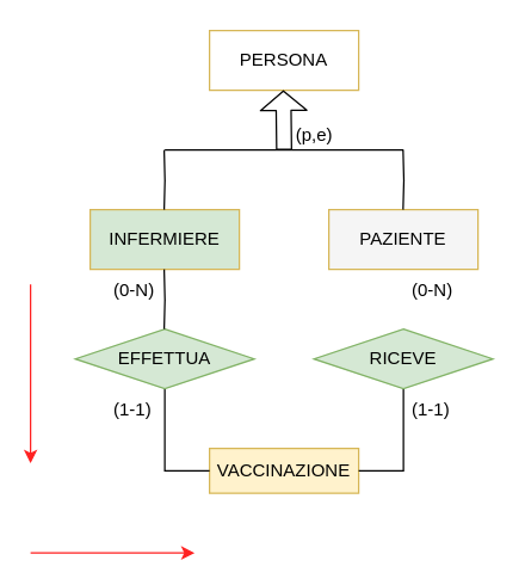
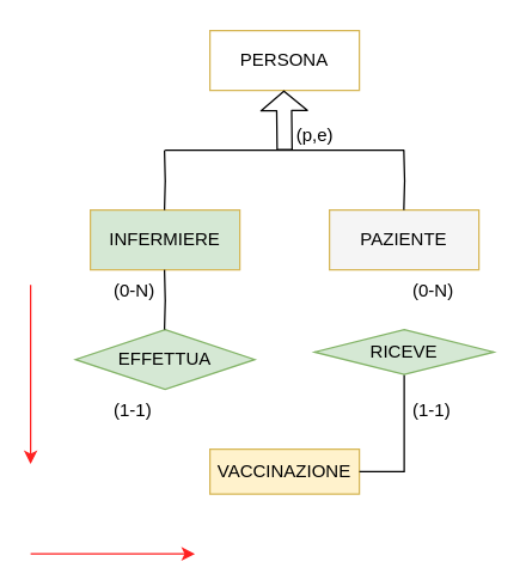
  <mxCell id="0" />
  <mxCell id="1" parent="0" />
  <mxCell id="2" value="PERSONA" style="whiteSpace=wrap;html=1;align=center;fillColor=#ffffff;strokeColor=#d6b656;" vertex="1" parent="1"><mxGeometry x="140" y="20" width="100" height="40" as="geometry" /></mxCell>
  <mxCell id="3" value="" style="shape=flexArrow;endArrow=classic;html=1;fontSize=9;endSize=4;" edge="1" parent="1"><mxGeometry width="50" height="50" relative="1" as="geometry"><mxPoint x="190" y="100" as="sourcePoint" /><mxPoint x="189.5" y="60" as="targetPoint" /></mxGeometry></mxCell>
  <mxCell id="4" value="" style="endArrow=none;html=1;fontSize=9;endSize=4;" edge="1" parent="1"><mxGeometry width="50" height="50" relative="1" as="geometry"><mxPoint x="110" y="100" as="sourcePoint" /><mxPoint x="270" y="100" as="targetPoint" /></mxGeometry></mxCell>
  <mxCell id="5" value="(p,e)" style="text;html=1;align=center;verticalAlign=middle;resizable=0;points=[];autosize=1;strokeColor=none;fontSize=12;" vertex="1" parent="1"><mxGeometry x="190" y="80" width="40" height="20" as="geometry" /></mxCell>
  <mxCell id="6" value="INFERMIERE" style="whiteSpace=wrap;html=1;align=center;fontSize=12;fillColor=#d5e8d4;strokeColor=#d6b656;" vertex="1" parent="1"><mxGeometry x="60" y="140" width="100" height="40" as="geometry" /></mxCell>
  <mxCell id="7" value="PAZIENTE" style="whiteSpace=wrap;html=1;align=center;fontSize=12;fillColor=#f5f5f5;strokeColor=#d6b656;" vertex="1" parent="1"><mxGeometry x="220" y="140" width="100" height="40" as="geometry" /></mxCell>
  <mxCell id="8" value="VACCINAZIONE" style="whiteSpace=wrap;html=1;align=center;fillColor=#fff2cc;strokeColor=#d6b656;" vertex="1" parent="1"><mxGeometry x="140" y="300" width="100" height="30" as="geometry" /></mxCell>
- <mxCell id="9" style="edgeStyle=orthogonalEdgeStyle;rounded=0;orthogonalLoop=1;jettySize=auto;html=1;exitX=0.5;exitY=1;exitDx=0;exitDy=0;entryX=0;entryY=0.5;entryDx=0;entryDy=0;endArrow=none;endFill=0;" edge="1" parent="1" source="10" target="8"><mxGeometry relative="1" as="geometry" /></mxCell>
  <mxCell id="10" value="EFFETTUA" style="shape=rhombus;perimeter=rhombusPerimeter;whiteSpace=wrap;html=1;align=center;fillColor=#d5e8d4;strokeColor=#82b366;" vertex="1" parent="1"><mxGeometry x="50" y="220" width="120" height="40" as="geometry" /></mxCell>
  <mxCell id="11" style="edgeStyle=orthogonalEdgeStyle;rounded=0;orthogonalLoop=1;jettySize=auto;html=1;exitX=0.5;exitY=1;exitDx=0;exitDy=0;entryX=1;entryY=0.5;entryDx=0;entryDy=0;endArrow=none;endFill=0;" edge="1" parent="1" source="12" target="8"><mxGeometry relative="1" as="geometry" /></mxCell>
- <mxCell id="12" value="RICEVE" style="shape=rhombus;perimeter=rhombusPerimeter;whiteSpace=wrap;html=1;align=center;fillColor=#d5e8d4;strokeColor=#82b366;" vertex="1" parent="1"><mxGeometry x="210" y="220" width="120" height="40" as="geometry" /></mxCell>
+ <mxCell id="12" value="RICEVE" style="shape=rhombus;perimeter=rhombusPerimeter;whiteSpace=wrap;html=1;align=center;fillColor=#d5e8d4;strokeColor=#82b366;" vertex="1" parent="1"><mxGeometry x="210" y="220" width="120" height="30" as="geometry" /></mxCell>
  <mxCell id="13" style="edgeStyle=orthogonalEdgeStyle;rounded=0;orthogonalLoop=1;jettySize=auto;html=1;exitX=0.5;exitY=0;exitDx=0;exitDy=0;entryX=0.5;entryY=1;entryDx=0;entryDy=0;fontSize=9;startArrow=none;startFill=0;endArrow=none;endFill=0;endSize=4;" edge="1" parent="1"><mxGeometry relative="1" as="geometry"><mxPoint x="109.58" y="140" as="sourcePoint" /><mxPoint x="109.58" y="100" as="targetPoint" /></mxGeometry></mxCell>
  <mxCell id="14" style="edgeStyle=orthogonalEdgeStyle;rounded=0;orthogonalLoop=1;jettySize=auto;html=1;exitX=0.5;exitY=0;exitDx=0;exitDy=0;entryX=0.5;entryY=1;entryDx=0;entryDy=0;fontSize=9;startArrow=none;startFill=0;endArrow=none;endFill=0;endSize=4;" edge="1" parent="1"><mxGeometry relative="1" as="geometry"><mxPoint x="269.76" y="140" as="sourcePoint" /><mxPoint x="269.76" y="100" as="targetPoint" /></mxGeometry></mxCell>
  <mxCell id="15" style="edgeStyle=orthogonalEdgeStyle;rounded=0;orthogonalLoop=1;jettySize=auto;html=1;exitX=0.5;exitY=0;exitDx=0;exitDy=0;entryX=0.5;entryY=1;entryDx=0;entryDy=0;fontSize=9;startArrow=none;startFill=0;endArrow=none;endFill=0;endSize=4;" edge="1" parent="1"><mxGeometry relative="1" as="geometry"><mxPoint x="109.58" y="220" as="sourcePoint" /><mxPoint x="109.58" y="180" as="targetPoint" /></mxGeometry></mxCell>
  <mxCell id="16" value="(0-N)" style="text;strokeColor=none;fillColor=none;spacingLeft=4;spacingRight=4;overflow=hidden;rotatable=0;points=[[0,0.5],[1,0.5]];portConstraint=eastwest;fontSize=12;" vertex="1" parent="1"><mxGeometry x="70" y="180" width="40" height="30" as="geometry" /></mxCell>
  <mxCell id="17" value="(0-N)" style="text;strokeColor=none;fillColor=none;spacingLeft=4;spacingRight=4;overflow=hidden;rotatable=0;points=[[0,0.5],[1,0.5]];portConstraint=eastwest;fontSize=12;" vertex="1" parent="1"><mxGeometry x="270" y="180" width="40" height="30" as="geometry" /></mxCell>
  <mxCell id="18" value="(1-1)" style="text;strokeColor=none;fillColor=none;spacingLeft=4;spacingRight=4;overflow=hidden;rotatable=0;points=[[0,0.5],[1,0.5]];portConstraint=eastwest;fontSize=12;" vertex="1" parent="1"><mxGeometry x="70" y="260" width="40" height="30" as="geometry" /></mxCell>
  <mxCell id="19" value="(1-1)" style="text;strokeColor=none;fillColor=none;spacingLeft=4;spacingRight=4;overflow=hidden;rotatable=0;points=[[0,0.5],[1,0.5]];portConstraint=eastwest;fontSize=12;" vertex="1" parent="1"><mxGeometry x="270" y="260" width="40" height="30" as="geometry" /></mxCell>
  <mxCell id="20" value="" style="endArrow=classic;html=1;fillColor=#f8cecc;strokeColor=#FF2121;" edge="1" parent="1"><mxGeometry width="50" height="50" relative="1" as="geometry"><mxPoint x="20" y="190" as="sourcePoint" /><mxPoint x="20" y="310" as="targetPoint" /></mxGeometry></mxCell>
  <mxCell id="21" value="" style="endArrow=classic;html=1;fillColor=#f8cecc;strokeColor=#FF2121;" edge="1" parent="1"><mxGeometry width="50" height="50" relative="1" as="geometry"><mxPoint x="20" y="370" as="sourcePoint" /><mxPoint x="130" y="370" as="targetPoint" /></mxGeometry></mxCell>
